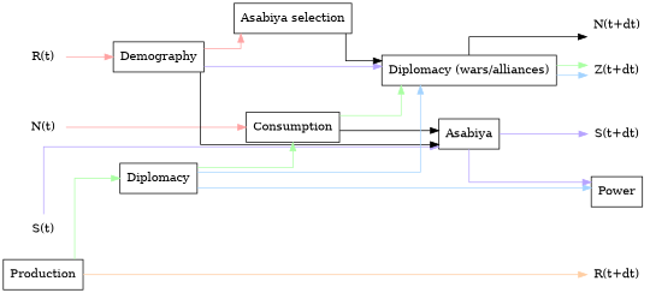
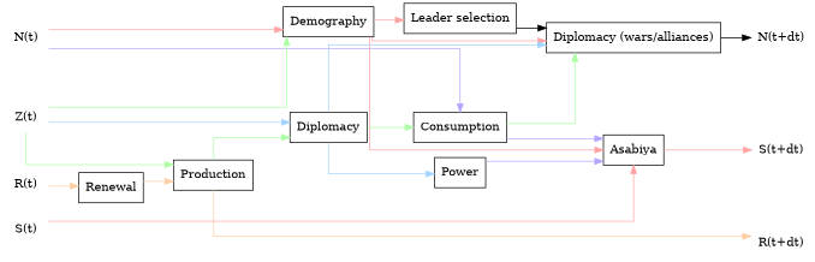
  digraph {
    rankdir=LR
    splines=ortho
    node [shape=box]
    edge [color="#AAFFA3"]
    "N(t)" [shape=none]
    "R(t)" [shape=none]
+   "Z(t)" [shape=none]
    "S(t)" [shape=none]
-   "Z(t+dt)" [shape=none]
    "N(t+dt)" [shape=none]
    "S(t+dt)" [shape=none]
    "R(t+dt)" [shape=none]
    Demography
    Consumption
+   Renewal
    Production
    n13 [label=Diplomacy]
    Asabiya
-   "Leader selection" [label="Asabiya selection"]
+   "Leader selection"
    "Diplomacy (wars/alliances)"
    Power
    subgraph sub_1 {
      rank=same
      "N(t)"
      "R(t)"
+     "Z(t)"
      "S(t)"
    }
    subgraph sub_2 {
      rank=same
-     "Z(t+dt)"
      "N(t+dt)"
      "S(t+dt)"
      "R(t+dt)"
    }
-   "R(t)" -> Demography [color="#FFA3A3"]
-   "N(t)" -> Consumption [color="#FFA3A3"]
-   "S(t)" -> Asabiya [color="#B6A3FF"]
-   Demography -> Asabiya [color=""]
+   "N(t)" -> Demography [color="#FFA3A3"]
+   "N(t)" -> Consumption [color="#B6A3FF"]
+   "R(t)" -> Renewal [color="#FFCEA3"]
+   "Z(t)" -> Demography
+   "Z(t)" -> Production
+   "Z(t)" -> n13 [color="#A3D3FF"]
+   "S(t)" -> Asabiya [color="#FFA3A3"]
+   Demography -> Asabiya [color="#FFA3A3"]
    Demography -> "Leader selection" [color="#FFA3A3"]
-   Demography -> "Diplomacy (wars/alliances)" [color="#B6A3FF"]
-   Consumption -> Asabiya [color=""]
+   Demography -> "Diplomacy (wars/alliances)" [color="#FFA3A3"]
+   Consumption -> Asabiya [color="#B6A3FF"]
    Consumption -> "Diplomacy (wars/alliances)"
+   Renewal -> Production [color="#FFCEA3"]
    Production -> "R(t+dt)" [color="#FFCEA3"]
    Production -> n13
    n13 -> Consumption
    n13 -> "Diplomacy (wars/alliances)" [color="#A3D3FF"]
    n13 -> Power [color="#A3D3FF"]
-   Asabiya -> "S(t+dt)" [color="#B6A3FF"]
-   Asabiya -> Power [color="#B6A3FF"]
+   Asabiya -> "S(t+dt)" [color="#FFA3A3"]
+   Power -> Asabiya [color="#B6A3FF"]
    "Leader selection" -> "Diplomacy (wars/alliances)" [color=""]
-   "Diplomacy (wars/alliances)" -> "Z(t+dt)" [color="#A3D3FF"]
-   "Diplomacy (wars/alliances)" -> "Z(t+dt)"
    "Diplomacy (wars/alliances)" -> "N(t+dt)" [color=black]
  }
